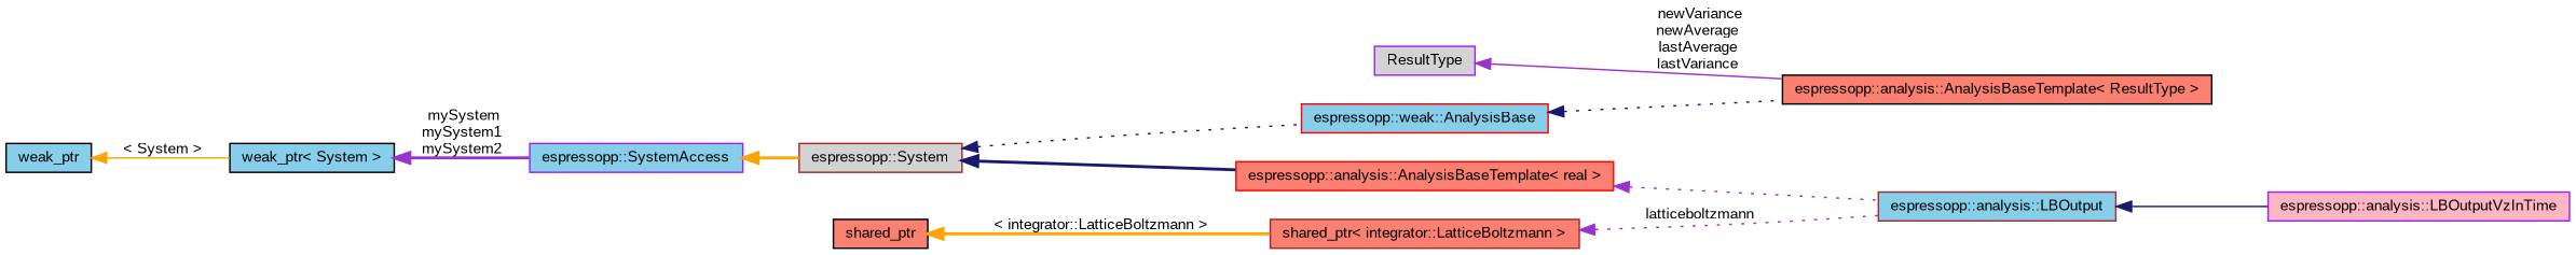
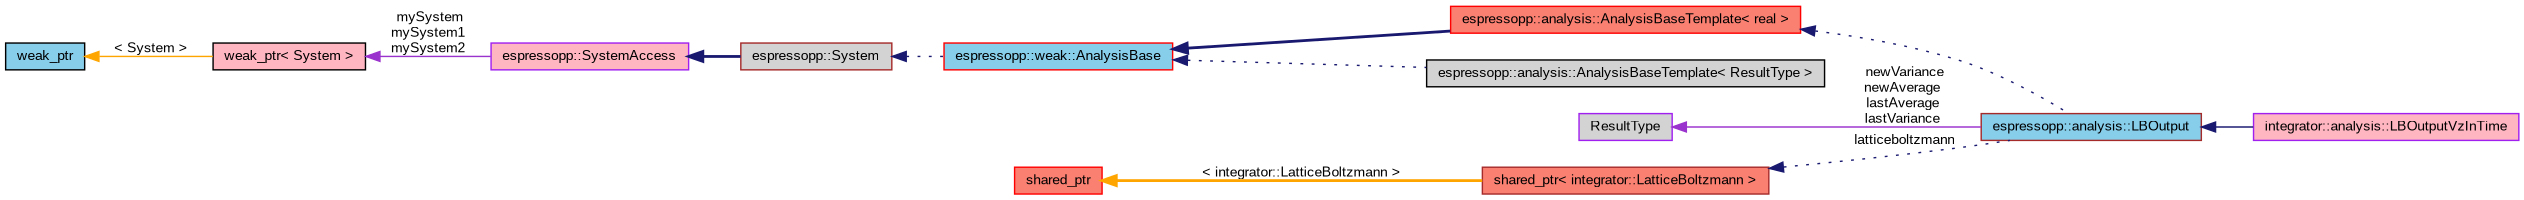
  digraph {
    fontname="Liberation Sans"
    rankdir=LR
    node [color=purple fillcolor=lightpink fontname="Liberation Sans" fontsize=10 shape=record style=filled]
    edge [color=midnightblue dir=back fontname="Liberation Sans" fontsize=10 labelfontname=Helvetica labelfontsize=10 style=solid]
-   n1 [fontcolor=black height=0.2 label="espressopp::analysis::LBOutputVzInTime" width=0.4]
+   n1 [fontcolor=black height=0.2 label="integrator::analysis::LBOutputVzInTime" width=0.4]
    n2 [color=brown fillcolor=skyblue height=0.2 label="espressopp::analysis::LBOutput" width=0.4]
    n3 [color=red fillcolor=salmon height=0.2 label="espressopp::analysis::AnalysisBaseTemplate\< real \>" width=0.4]
    n4 [color=red fillcolor=skyblue height=0.2 label="espressopp::weak::AnalysisBase" width=0.4]
-   n5 [color=black fillcolor=salmon height=0.2 label="espressopp::analysis::AnalysisBaseTemplate\< ResultType \>" width=0.4]
+   n5 [color=black fillcolor=lightgrey height=0.2 label="espressopp::analysis::AnalysisBaseTemplate\< ResultType \>" width=0.4]
    n6 [color=brown fillcolor=lightgrey height=0.2 label="espressopp::System" width=0.4]
-   n7 [fillcolor=skyblue height=0.2 label="espressopp::SystemAccess" width=0.4]
-   n8 [color=black fillcolor=skyblue height=0.2 label="weak_ptr\< System \>" width=0.4]
+   n7 [height=0.2 label="espressopp::SystemAccess" width=0.4]
+   n8 [color=black height=0.2 label="weak_ptr\< System \>" width=0.4]
    n9 [color=black fillcolor=skyblue height=0.2 label=weak_ptr width=0.4]
    n10 [fillcolor=lightgrey height=0.2 label=ResultType width=0.4]
    n11 [color=brown fillcolor=salmon height=0.2 label="shared_ptr\< integrator::LatticeBoltzmann \>" width=0.4]
-   n12 [color=black fillcolor=salmon height=0.2 label=shared_ptr width=0.4]
+   n12 [color=red fillcolor=salmon height=0.2 label=shared_ptr width=0.4]
    n2 -> n1
-   n3 -> n2 [color=darkorchid3 style=dotted]
-   n6 -> n3 [style=bold]
+   n3 -> n2 [style=dotted]
+   n4 -> n3 [style=bold]
    n4 -> n5 [style=dotted]
    n6 -> n4 [style=dotted]
-   n7 -> n6 [color=orange style=bold]
-   n8 -> n7 [color=darkorchid3 label=" mySystem\nmySystem1\nmySystem2" style=bold]
+   n7 -> n6 [style=bold]
+   n8 -> n7 [color=darkorchid3 label=" mySystem\nmySystem1\nmySystem2"]
    n9 -> n8 [color=orange label=" \< System \>"]
-   n10 -> n5 [color=darkorchid3 label=" newVariance\nnewAverage\nlastAverage\nlastVariance"]
-   n11 -> n2 [color=darkorchid3 label=" latticeboltzmann" style=dotted]
+   n10 -> n2 [color=darkorchid3 label=" newVariance\nnewAverage\nlastAverage\nlastVariance"]
+   n11 -> n2 [label=" latticeboltzmann" style=dotted]
    n12 -> n11 [color=orange label=" \< integrator::LatticeBoltzmann \>" style=bold]
  }
